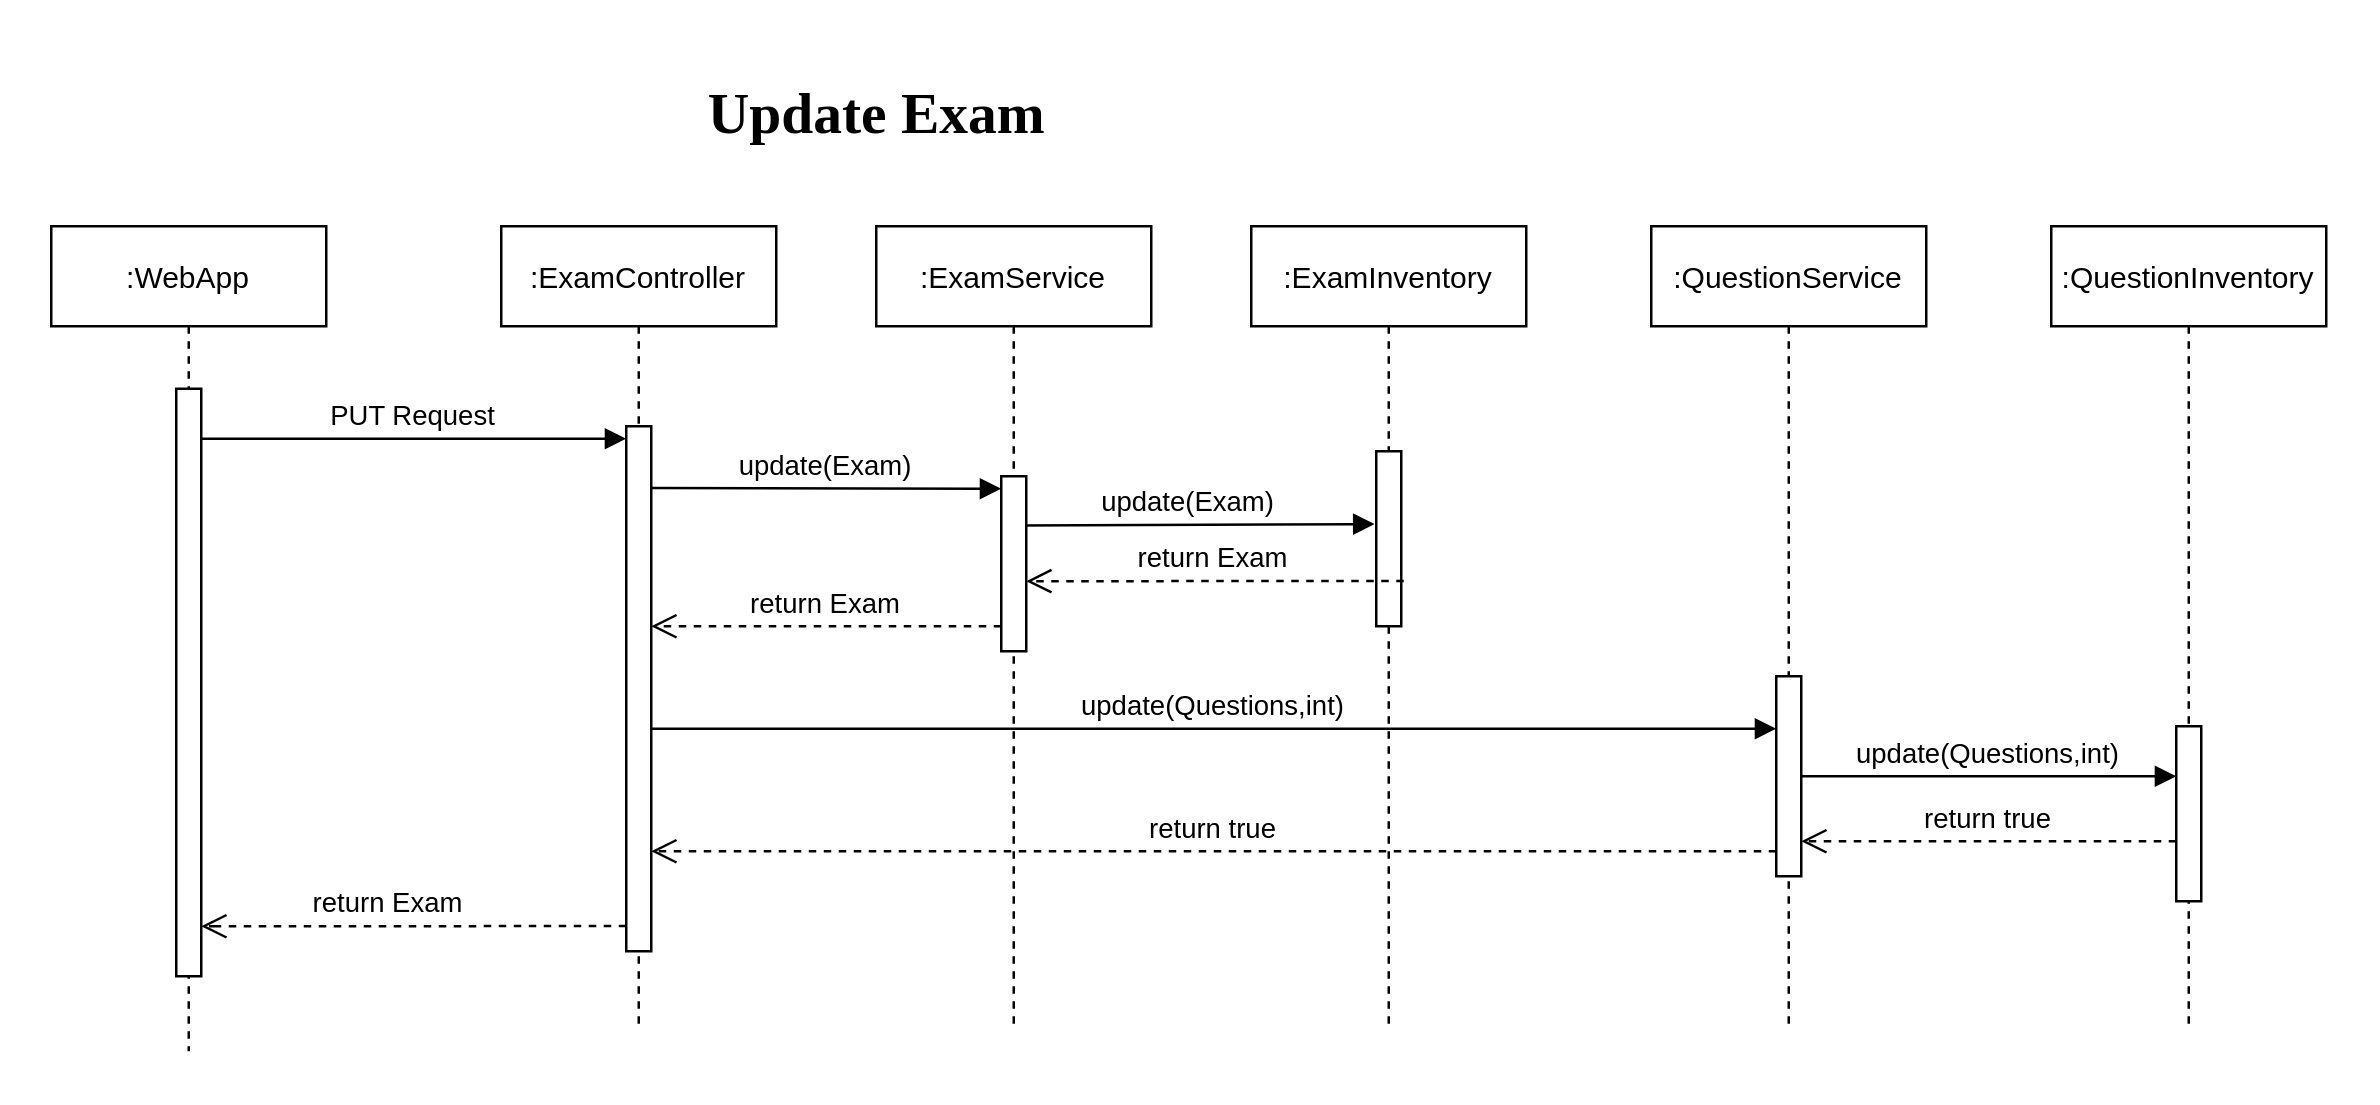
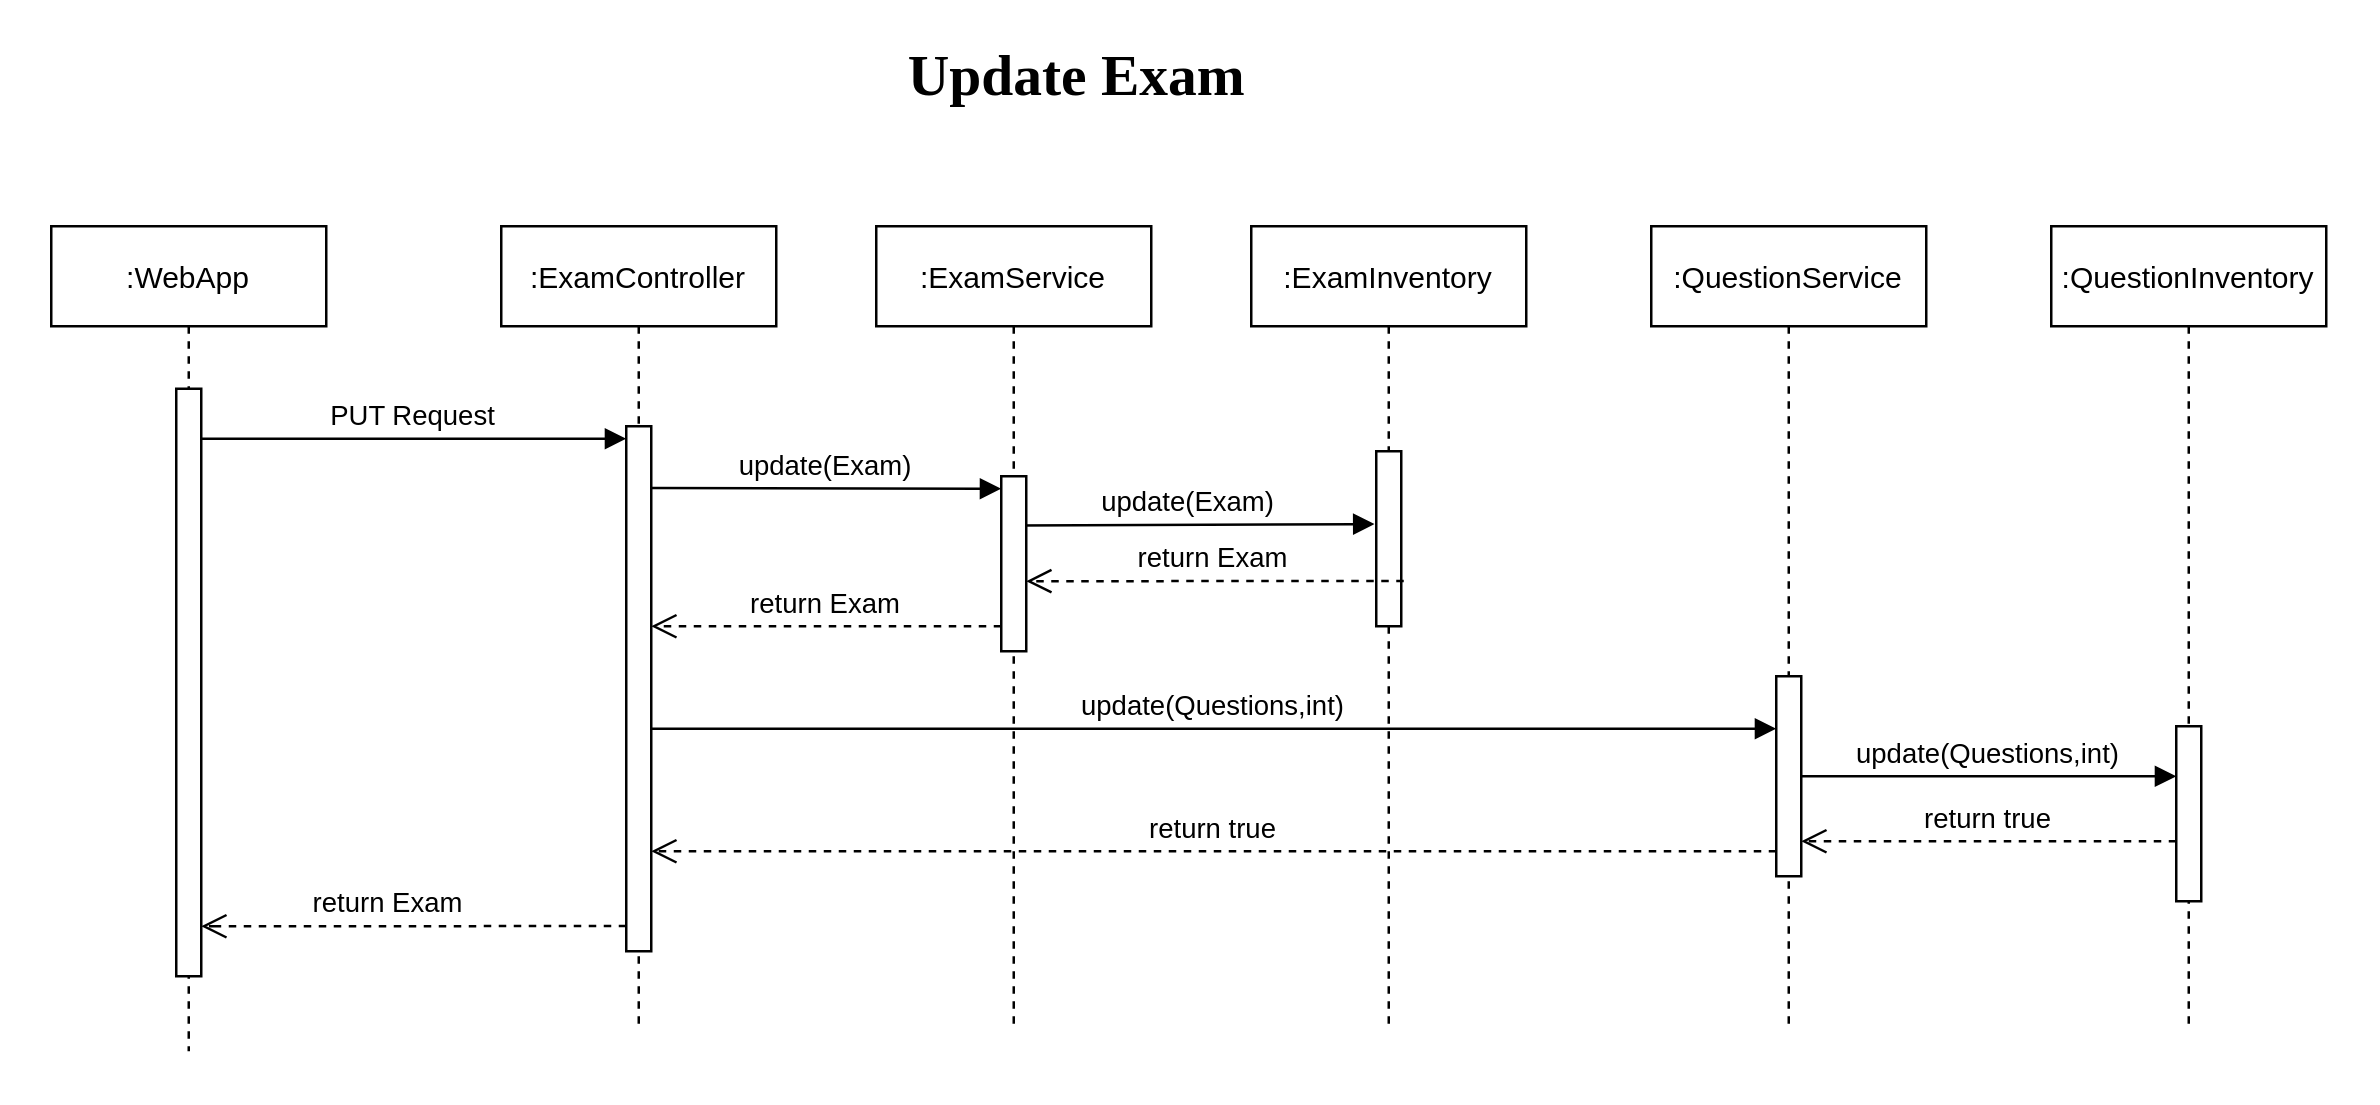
  <mxCell id="0" />
  <mxCell id="1" parent="0" />
  <mxCell id="2" value=":WebApp" style="shape=umlLifeline;perimeter=lifelinePerimeter;container=1;collapsible=0;recursiveResize=0;rounded=0;shadow=0;strokeWidth=1;" parent="1" vertex="1"><mxGeometry x="20" y="90" width="110" height="330" as="geometry" /></mxCell>
  <mxCell id="3" value="" style="points=[];perimeter=orthogonalPerimeter;rounded=0;shadow=0;strokeWidth=1;" parent="2" vertex="1"><mxGeometry x="50" y="65" width="10" height="235" as="geometry" /></mxCell>
  <mxCell id="4" value=":ExamController" style="shape=umlLifeline;perimeter=lifelinePerimeter;container=1;collapsible=0;recursiveResize=0;rounded=0;shadow=0;strokeWidth=1;" parent="1" vertex="1"><mxGeometry x="200" y="90" width="110" height="320" as="geometry" /></mxCell>
  <mxCell id="5" value="" style="points=[];perimeter=orthogonalPerimeter;rounded=0;shadow=0;strokeWidth=1;" parent="4" vertex="1"><mxGeometry x="50" y="80" width="10" height="210" as="geometry" /></mxCell>
  <mxCell id="6" value="PUT Request" style="verticalAlign=bottom;endArrow=block;entryX=0;entryY=0;shadow=0;strokeWidth=1;" parent="1" edge="1"><mxGeometry relative="1" as="geometry"><mxPoint x="80" y="175" as="sourcePoint" /><mxPoint x="250" y="175" as="targetPoint" /></mxGeometry></mxCell>
- <mxCell id="7" value="&lt;h1&gt;&lt;font face=&quot;Tahoma&quot;&gt;&lt;span style=&quot;font-size: 23px&quot;&gt;Update Exam&lt;/span&gt;&lt;/font&gt;&lt;/h1&gt;" style="text;html=1;align=center;verticalAlign=middle;resizable=0;points=[];autosize=1;" parent="1" vertex="1"><mxGeometry x="265" y="20" width="170" height="50" as="geometry" /></mxCell>
+ <mxCell id="7" value="&lt;h1&gt;&lt;font face=&quot;Tahoma&quot;&gt;&lt;span style=&quot;font-size: 23px&quot;&gt;Update Exam&lt;/span&gt;&lt;/font&gt;&lt;/h1&gt;" style="text;html=1;align=center;verticalAlign=middle;resizable=0;points=[];autosize=1;" parent="1" vertex="1"><mxGeometry x="345" y="5" width="170" height="50" as="geometry" /></mxCell>
  <mxCell id="8" value=":ExamInventory" style="shape=umlLifeline;perimeter=lifelinePerimeter;container=1;collapsible=0;recursiveResize=0;rounded=0;shadow=0;strokeWidth=1;" parent="1" vertex="1"><mxGeometry x="500" y="90" width="110" height="320" as="geometry" /></mxCell>
  <mxCell id="9" value="" style="points=[];perimeter=orthogonalPerimeter;rounded=0;shadow=0;strokeWidth=1;" parent="8" vertex="1"><mxGeometry x="50" y="90" width="10" height="70" as="geometry" /></mxCell>
  <mxCell id="10" value="update(Exam)" style="verticalAlign=bottom;endArrow=block;shadow=0;strokeWidth=1;entryX=-0.071;entryY=0.416;entryDx=0;entryDy=0;entryPerimeter=0;" parent="8" target="9" edge="1"><mxGeometry relative="1" as="geometry"><mxPoint x="-100" y="119.71" as="sourcePoint" /><mxPoint x="55" y="120" as="targetPoint" /></mxGeometry></mxCell>
  <mxCell id="11" value=":ExamService" style="shape=umlLifeline;perimeter=lifelinePerimeter;container=1;collapsible=0;recursiveResize=0;rounded=0;shadow=0;strokeWidth=1;" parent="1" vertex="1"><mxGeometry x="350" y="90" width="110" height="320" as="geometry" /></mxCell>
  <mxCell id="12" value="" style="points=[];perimeter=orthogonalPerimeter;rounded=0;shadow=0;strokeWidth=1;" parent="11" vertex="1"><mxGeometry x="50" y="100" width="10" height="70" as="geometry" /></mxCell>
  <mxCell id="13" value="update(Exam)" style="verticalAlign=bottom;endArrow=block;shadow=0;strokeWidth=1;" parent="11" edge="1"><mxGeometry relative="1" as="geometry"><mxPoint x="-90" y="104.71" as="sourcePoint" /><mxPoint x="50" y="105" as="targetPoint" /></mxGeometry></mxCell>
  <mxCell id="14" value="return Exam" style="verticalAlign=bottom;endArrow=open;dashed=1;endSize=8;shadow=0;strokeWidth=1;exitX=0.1;exitY=0.654;exitDx=0;exitDy=0;exitPerimeter=0;" parent="11" edge="1"><mxGeometry relative="1" as="geometry"><mxPoint x="-90" y="160" as="targetPoint" /><mxPoint x="50" y="160" as="sourcePoint" /></mxGeometry></mxCell>
  <mxCell id="15" value="update(Questions,int)" style="verticalAlign=bottom;endArrow=block;shadow=0;strokeWidth=1;" parent="11" target="20" edge="1"><mxGeometry relative="1" as="geometry"><mxPoint x="-90" y="201.0" as="sourcePoint" /><mxPoint x="290" y="201" as="targetPoint" /></mxGeometry></mxCell>
  <mxCell id="16" value="return Exam" style="verticalAlign=bottom;endArrow=open;dashed=1;endSize=8;shadow=0;strokeWidth=1;exitX=0.1;exitY=0.654;exitDx=0;exitDy=0;exitPerimeter=0;" parent="1" edge="1"><mxGeometry relative="1" as="geometry"><mxPoint x="410" y="232" as="targetPoint" /><mxPoint x="561" y="231.86" as="sourcePoint" /></mxGeometry></mxCell>
  <mxCell id="17" value=":QuestionInventory" style="shape=umlLifeline;perimeter=lifelinePerimeter;container=1;collapsible=0;recursiveResize=0;rounded=0;shadow=0;strokeWidth=1;" parent="1" vertex="1"><mxGeometry x="820" y="90" width="110" height="320" as="geometry" /></mxCell>
  <mxCell id="18" value="" style="points=[];perimeter=orthogonalPerimeter;rounded=0;shadow=0;strokeWidth=1;" parent="17" vertex="1"><mxGeometry x="50" y="200" width="10" height="70" as="geometry" /></mxCell>
  <mxCell id="19" value=":QuestionService" style="shape=umlLifeline;perimeter=lifelinePerimeter;container=1;collapsible=0;recursiveResize=0;rounded=0;shadow=0;strokeWidth=1;" parent="1" vertex="1"><mxGeometry x="660" y="90" width="110" height="320" as="geometry" /></mxCell>
  <mxCell id="20" value="" style="points=[];perimeter=orthogonalPerimeter;rounded=0;shadow=0;strokeWidth=1;" parent="19" vertex="1"><mxGeometry x="50" y="180" width="10" height="80" as="geometry" /></mxCell>
  <mxCell id="21" value="return true" style="verticalAlign=bottom;endArrow=open;dashed=1;endSize=8;shadow=0;strokeWidth=1;" parent="1" edge="1"><mxGeometry relative="1" as="geometry"><mxPoint x="720" y="336" as="targetPoint" /><mxPoint x="870" y="336" as="sourcePoint" /></mxGeometry></mxCell>
  <mxCell id="22" value="update(Questions,int)" style="verticalAlign=bottom;endArrow=block;shadow=0;strokeWidth=1;entryX=0;entryY=0.286;entryDx=0;entryDy=0;entryPerimeter=0;" parent="1" target="18" edge="1"><mxGeometry relative="1" as="geometry"><mxPoint x="720" y="310" as="sourcePoint" /><mxPoint x="860" y="310" as="targetPoint" /></mxGeometry></mxCell>
  <mxCell id="23" value="return true" style="verticalAlign=bottom;endArrow=open;dashed=1;endSize=8;shadow=0;strokeWidth=1;" parent="1" edge="1"><mxGeometry relative="1" as="geometry"><mxPoint x="260" y="340" as="targetPoint" /><mxPoint x="710" y="340" as="sourcePoint" /></mxGeometry></mxCell>
  <mxCell id="24" value="return Exam" style="verticalAlign=bottom;endArrow=open;dashed=1;endSize=8;shadow=0;strokeWidth=1;exitX=0;exitY=0.952;exitDx=0;exitDy=0;exitPerimeter=0;" parent="1" source="5" edge="1"><mxGeometry relative="1" as="geometry"><mxPoint x="80" y="370" as="targetPoint" /><mxPoint x="245" y="370" as="sourcePoint" /><Array as="points"><mxPoint x="80" y="370" /><mxPoint x="90" y="370" /></Array></mxGeometry></mxCell>
